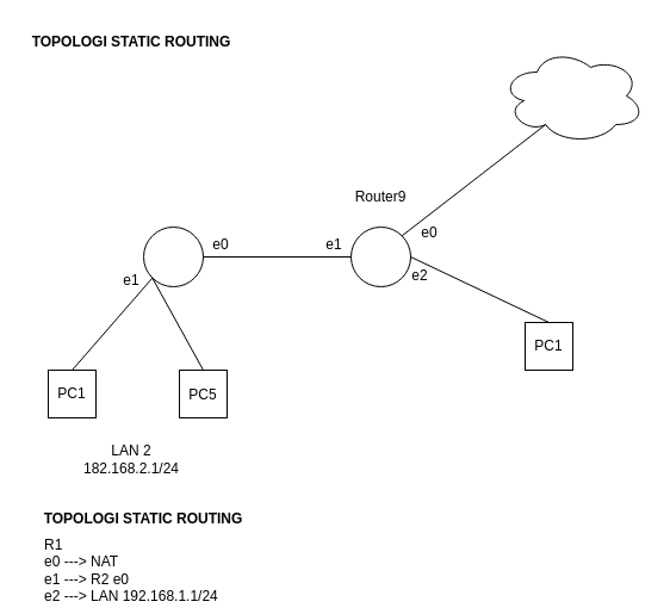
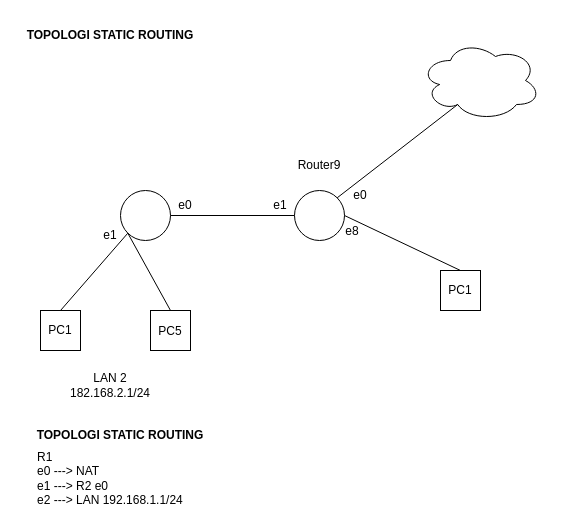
  <mxCell id="0" />
  <mxCell id="1" parent="0" />
  <mxCell id="2" value="" style="ellipse;whiteSpace=wrap;html=1;aspect=fixed;" vertex="1" parent="1"><mxGeometry x="120" y="190" width="50" height="50" as="geometry" /></mxCell>
  <mxCell id="3" value="" style="ellipse;whiteSpace=wrap;html=1;aspect=fixed;" vertex="1" parent="1"><mxGeometry x="294" y="190" width="50" height="50" as="geometry" /></mxCell>
  <mxCell id="4" value="Router9" style="text;html=1;strokeColor=none;fillColor=none;align=center;verticalAlign=middle;whiteSpace=wrap;rounded=0;" vertex="1" parent="1"><mxGeometry x="289" y="150" width="60" height="30" as="geometry" /></mxCell>
  <mxCell id="5" value="" style="ellipse;shape=cloud;whiteSpace=wrap;html=1;" vertex="1" parent="1"><mxGeometry x="420" y="40" width="120" height="80" as="geometry" /></mxCell>
  <mxCell id="6" value="" style="rounded=0;whiteSpace=wrap;html=1;" vertex="1" parent="1"><mxGeometry x="440" y="270" width="40" height="40" as="geometry" /></mxCell>
  <mxCell id="7" value="" style="rounded=0;whiteSpace=wrap;html=1;" vertex="1" parent="1"><mxGeometry x="150" y="310" width="40" height="40" as="geometry" /></mxCell>
  <mxCell id="8" value="" style="rounded=0;whiteSpace=wrap;html=1;" vertex="1" parent="1"><mxGeometry x="40" y="310" width="40" height="40" as="geometry" /></mxCell>
  <mxCell id="9" value="" style="endArrow=none;html=1;rounded=0;exitX=1;exitY=0.5;exitDx=0;exitDy=0;entryX=0;entryY=0.5;entryDx=0;entryDy=0;" edge="1" parent="1" source="2" target="3"><mxGeometry width="50" height="50" relative="1" as="geometry"><mxPoint x="270" y="210" as="sourcePoint" /><mxPoint x="320" y="160" as="targetPoint" /></mxGeometry></mxCell>
  <mxCell id="10" value="PC1" style="text;html=1;strokeColor=none;fillColor=none;align=center;verticalAlign=middle;whiteSpace=wrap;rounded=0;" vertex="1" parent="1"><mxGeometry x="430" y="275" width="60" height="30" as="geometry" /></mxCell>
  <mxCell id="11" value="PC1" style="text;html=1;strokeColor=none;fillColor=none;align=center;verticalAlign=middle;whiteSpace=wrap;rounded=0;" vertex="1" parent="1"><mxGeometry x="30" y="315" width="60" height="30" as="geometry" /></mxCell>
  <mxCell id="12" value="PC5" style="text;html=1;strokeColor=none;fillColor=none;align=center;verticalAlign=middle;whiteSpace=wrap;rounded=0;" vertex="1" parent="1"><mxGeometry x="140" y="316" width="60" height="30" as="geometry" /></mxCell>
  <mxCell id="13" value="LAN 2&lt;br&gt;&lt;span style=&quot;text-align: left&quot;&gt;182.168.2.1/24&lt;/span&gt;" style="text;html=1;strokeColor=none;fillColor=none;align=center;verticalAlign=middle;whiteSpace=wrap;rounded=0;" vertex="1" parent="1"><mxGeometry x="80" y="370" width="60" height="30" as="geometry" /></mxCell>
  <mxCell id="14" value="" style="endArrow=none;html=1;rounded=0;exitX=0.5;exitY=0;exitDx=0;exitDy=0;entryX=0;entryY=1;entryDx=0;entryDy=0;" edge="1" parent="1" source="8" target="2"><mxGeometry width="50" height="50" relative="1" as="geometry"><mxPoint x="270" y="290" as="sourcePoint" /><mxPoint x="320" y="240" as="targetPoint" /></mxGeometry></mxCell>
  <mxCell id="15" value="" style="endArrow=none;html=1;rounded=0;exitX=0.5;exitY=0;exitDx=0;exitDy=0;entryX=0;entryY=1;entryDx=0;entryDy=0;" edge="1" parent="1" source="7" target="2"><mxGeometry width="50" height="50" relative="1" as="geometry"><mxPoint x="70" y="320" as="sourcePoint" /><mxPoint x="130" y="230" as="targetPoint" /></mxGeometry></mxCell>
  <mxCell id="16" value="" style="endArrow=none;html=1;rounded=0;exitX=0.5;exitY=0;exitDx=0;exitDy=0;entryX=1;entryY=0.5;entryDx=0;entryDy=0;" edge="1" parent="1" source="6" target="3"><mxGeometry width="50" height="50" relative="1" as="geometry"><mxPoint x="180" y="320" as="sourcePoint" /><mxPoint x="370" y="215" as="targetPoint" /></mxGeometry></mxCell>
  <mxCell id="17" value="" style="endArrow=none;html=1;rounded=0;exitX=0.31;exitY=0.8;exitDx=0;exitDy=0;exitPerimeter=0;entryX=1;entryY=0;entryDx=0;entryDy=0;" edge="1" parent="1" source="5" target="3"><mxGeometry width="50" height="50" relative="1" as="geometry"><mxPoint x="470" y="280" as="sourcePoint" /><mxPoint x="370" y="190" as="targetPoint" /></mxGeometry></mxCell>
  <mxCell id="18" value="&lt;b&gt;TOPOLOGI STATIC ROUTING&lt;/b&gt;" style="text;html=1;strokeColor=none;fillColor=none;align=center;verticalAlign=middle;whiteSpace=wrap;rounded=0;" vertex="1" parent="1"><mxGeometry x="20" y="20" width="180" height="30" as="geometry" /></mxCell>
  <mxCell id="19" value="&lt;b&gt;TOPOLOGI STATIC ROUTING&lt;/b&gt;" style="text;html=1;strokeColor=none;fillColor=none;align=center;verticalAlign=middle;whiteSpace=wrap;rounded=0;" vertex="1" parent="1"><mxGeometry x="30" y="420" width="180" height="30" as="geometry" /></mxCell>
  <mxCell id="20" value="R1&lt;br&gt;e0 ---&amp;gt; NAT&lt;br&gt;e1 ---&amp;gt; R2 e0&lt;br&gt;e2 ---&amp;gt; LAN 192.168.1.1/24" style="text;html=1;strokeColor=none;fillColor=none;align=left;verticalAlign=middle;whiteSpace=wrap;rounded=0;" vertex="1" parent="1"><mxGeometry x="35" y="463" width="180" height="30" as="geometry" /></mxCell>
  <mxCell id="21" value="e0" style="text;html=1;strokeColor=none;fillColor=none;align=center;verticalAlign=middle;whiteSpace=wrap;rounded=0;" vertex="1" parent="1"><mxGeometry x="330" y="180" width="60" height="30" as="geometry" /></mxCell>
  <mxCell id="22" value="e1" style="text;html=1;strokeColor=none;fillColor=none;align=center;verticalAlign=middle;whiteSpace=wrap;rounded=0;" vertex="1" parent="1"><mxGeometry x="250" y="190" width="60" height="30" as="geometry" /></mxCell>
  <mxCell id="23" value="e0" style="text;html=1;strokeColor=none;fillColor=none;align=center;verticalAlign=middle;whiteSpace=wrap;rounded=0;" vertex="1" parent="1"><mxGeometry x="155" y="190" width="60" height="30" as="geometry" /></mxCell>
- <mxCell id="24" value="e2" style="text;html=1;strokeColor=none;fillColor=none;align=center;verticalAlign=middle;whiteSpace=wrap;rounded=0;" vertex="1" parent="1"><mxGeometry x="322" y="216" width="60" height="30" as="geometry" /></mxCell>
+ <mxCell id="24" value="e8" style="text;html=1;strokeColor=none;fillColor=none;align=center;verticalAlign=middle;whiteSpace=wrap;rounded=0;" vertex="1" parent="1"><mxGeometry x="322" y="216" width="60" height="30" as="geometry" /></mxCell>
  <mxCell id="25" value="e1" style="text;html=1;strokeColor=none;fillColor=none;align=center;verticalAlign=middle;whiteSpace=wrap;rounded=0;" vertex="1" parent="1"><mxGeometry x="80" y="220" width="60" height="30" as="geometry" /></mxCell>
